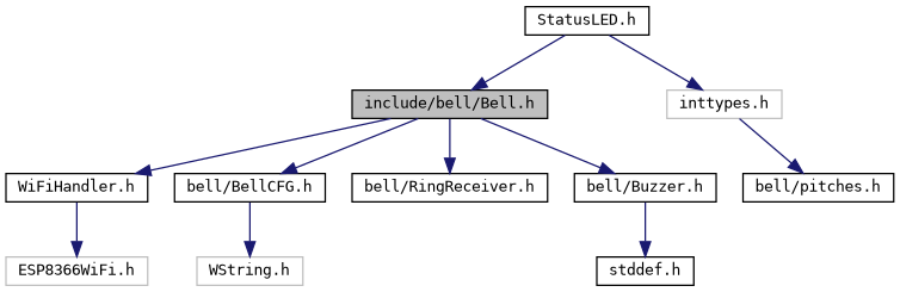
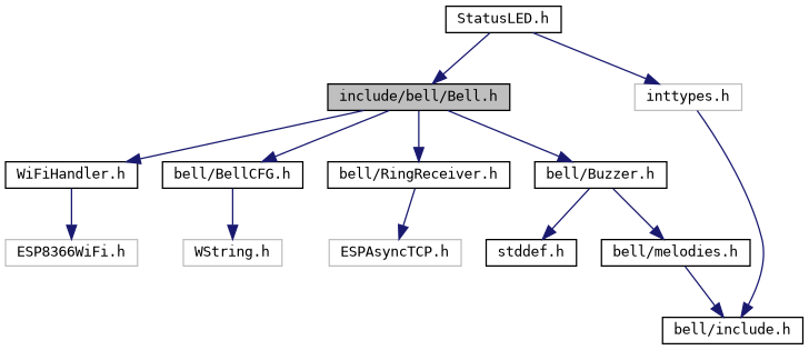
  digraph {
    fontname="DejaVu Sans Mono"
    node [color=black fillcolor=white fontname="DejaVu Sans Mono" fontsize=10 shape=record style=filled]
    edge [color=midnightblue fontname="DejaVu Sans Mono" fontsize=10 labelfontname=Helvetica labelfontsize=10 style=solid]
    n1 [fillcolor=grey75 fontcolor=black height=0.2 label="include/bell/Bell.h" width=0.4]
    n2 [height=0.2 label="WiFiHandler.h" width=0.4]
    n3 [height=0.2 label="bell/BellCFG.h" width=0.4]
    n4 [height=0.2 label="bell/RingReceiver.h" width=0.4]
    n5 [height=0.2 label="bell/Buzzer.h" width=0.4]
    n6 [height=0.2 label="StatusLED.h" width=0.4]
    n7 [color=grey75 height=0.2 label="inttypes.h" width=0.4]
    n8 [color=grey75 height=0.2 label="ESP8366WiFi.h" width=0.4]
    n9 [color=grey75 height=0.2 label="WString.h" width=0.4]
+   n10 [color=grey75 height=0.2 label="ESPAsyncTCP.h" width=0.4]
    n11 [height=0.2 label="stddef.h" width=0.4]
-   n13 [height=0.2 label="bell/pitches.h" width=0.4]
+   n12 [height=0.2 label="bell/melodies.h" width=0.4]
+   n13 [height=0.2 label="bell/include.h" width=0.4]
    n1 -> n2
    n1 -> n3
    n1 -> n4
    n1 -> n5
    n2 -> n8
    n3 -> n9
+   n4 -> n10
    n5 -> n11
+   n5 -> n12
    n6 -> n1
    n6 -> n7
    n7 -> n13
+   n12 -> n13
  }
